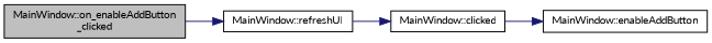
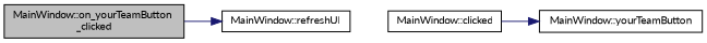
  digraph {
    fontname=Lato
    rankdir=LR
    node [color=black fillcolor=white fontname=Lato fontsize=10 shape=record style=filled]
    edge [color=midnightblue fontname=Lato fontsize=10 labelfontname=Helvetica labelfontsize=10 style=solid]
-   n1 [fillcolor=grey75 fontcolor=black height=0.2 label="MainWindow::on_enableAddButton\l_clicked" width=0.4]
+   n1 [fillcolor=grey75 fontcolor=black height=0.2 label="MainWindow::on_yourTeamButton\l_clicked" width=0.4]
    n2 [height=0.2 label="MainWindow::refreshUI" width=0.4]
    n3 [height=0.2 label="MainWindow::clicked" width=0.4]
-   n4 [height=0.2 label="MainWindow::enableAddButton" width=0.4]
+   n4 [height=0.2 label="MainWindow::yourTeamButton" width=0.4]
    n1 -> n2
-   n2 -> n3
    n3 -> n4
  }
